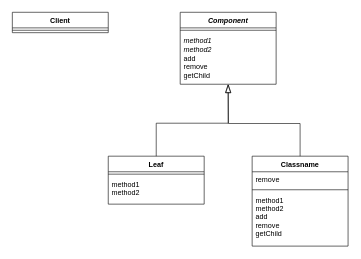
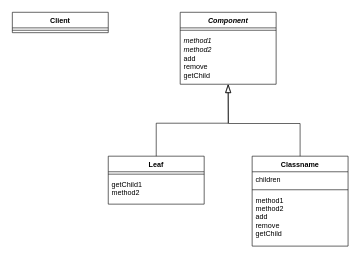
  <mxCell id="0" />
  <mxCell id="1" parent="0" />
  <mxCell id="2" value="Component" style="swimlane;fontStyle=3;align=center;verticalAlign=top;childLayout=stackLayout;horizontal=1;startSize=26;horizontalStack=0;resizeParent=1;resizeParentMax=0;resizeLast=0;collapsible=1;marginBottom=0;fillColor=none;" vertex="1" parent="1"><mxGeometry x="300" y="20" width="160" height="120" as="geometry" /></mxCell>
  <mxCell id="3" value="" style="line;strokeWidth=1;fillColor=none;align=left;verticalAlign=middle;spacingTop=-1;spacingLeft=3;spacingRight=3;rotatable=0;labelPosition=right;points=[];portConstraint=eastwest;" vertex="1" parent="2"><mxGeometry y="26" width="160" height="8" as="geometry" /></mxCell>
  <mxCell id="4" value="&lt;i&gt;method1&lt;br&gt;method2&lt;/i&gt;&lt;br&gt;add&lt;br&gt;remove&lt;br&gt;getChild" style="text;strokeColor=none;fillColor=none;align=left;verticalAlign=top;spacingLeft=4;spacingRight=4;overflow=hidden;rotatable=0;points=[[0,0.5],[1,0.5]];portConstraint=eastwest;html=1;" vertex="1" parent="2"><mxGeometry y="34" width="160" height="86" as="geometry" /></mxCell>
  <mxCell id="5" style="edgeStyle=orthogonalEdgeStyle;rounded=0;orthogonalLoop=1;jettySize=auto;html=1;exitX=0.5;exitY=0;exitDx=0;exitDy=0;entryX=0.5;entryY=1;entryDx=0;entryDy=0;entryPerimeter=0;startArrow=none;startFill=0;startSize=12;endArrow=blockThin;endFill=0;endSize=12;" edge="1" parent="1" source="6" target="4"><mxGeometry relative="1" as="geometry" /></mxCell>
  <mxCell id="6" value="Leaf" style="swimlane;fontStyle=1;align=center;verticalAlign=top;childLayout=stackLayout;horizontal=1;startSize=26;horizontalStack=0;resizeParent=1;resizeParentMax=0;resizeLast=0;collapsible=1;marginBottom=0;fillColor=none;" vertex="1" parent="1"><mxGeometry x="180" y="260" width="160" height="80" as="geometry" /></mxCell>
  <mxCell id="7" value="" style="line;strokeWidth=1;fillColor=none;align=left;verticalAlign=middle;spacingTop=-1;spacingLeft=3;spacingRight=3;rotatable=0;labelPosition=right;points=[];portConstraint=eastwest;" vertex="1" parent="6"><mxGeometry y="26" width="160" height="8" as="geometry" /></mxCell>
- <mxCell id="8" value="method1&#10;method2" style="text;strokeColor=none;fillColor=none;align=left;verticalAlign=top;spacingLeft=4;spacingRight=4;overflow=hidden;rotatable=0;points=[[0,0.5],[1,0.5]];portConstraint=eastwest;" vertex="1" parent="6"><mxGeometry y="34" width="160" height="46" as="geometry" /></mxCell>
+ <mxCell id="8" value="getChild1&#10;method2" style="text;strokeColor=none;fillColor=none;align=left;verticalAlign=top;spacingLeft=4;spacingRight=4;overflow=hidden;rotatable=0;points=[[0,0.5],[1,0.5]];portConstraint=eastwest;" vertex="1" parent="6"><mxGeometry y="34" width="160" height="46" as="geometry" /></mxCell>
  <mxCell id="9" style="edgeStyle=orthogonalEdgeStyle;rounded=0;orthogonalLoop=1;jettySize=auto;html=1;exitX=0.5;exitY=0;exitDx=0;exitDy=0;startArrow=none;startFill=0;startSize=12;endArrow=blockThin;endFill=0;endSize=12;" edge="1" parent="1" source="10"><mxGeometry relative="1" as="geometry"><mxPoint x="380" y="140" as="targetPoint" /></mxGeometry></mxCell>
  <mxCell id="10" value="Classname" style="swimlane;fontStyle=1;align=center;verticalAlign=top;childLayout=stackLayout;horizontal=1;startSize=26;horizontalStack=0;resizeParent=1;resizeParentMax=0;resizeLast=0;collapsible=1;marginBottom=0;fillColor=none;" vertex="1" parent="1"><mxGeometry x="420" y="260" width="160" height="150" as="geometry" /></mxCell>
- <mxCell id="11" value="remove" style="text;strokeColor=none;fillColor=none;align=left;verticalAlign=top;spacingLeft=4;spacingRight=4;overflow=hidden;rotatable=0;points=[[0,0.5],[1,0.5]];portConstraint=eastwest;" vertex="1" parent="10"><mxGeometry y="26" width="160" height="26" as="geometry" /></mxCell>
+ <mxCell id="11" value="children" style="text;strokeColor=none;fillColor=none;align=left;verticalAlign=top;spacingLeft=4;spacingRight=4;overflow=hidden;rotatable=0;points=[[0,0.5],[1,0.5]];portConstraint=eastwest;" vertex="1" parent="10"><mxGeometry y="26" width="160" height="26" as="geometry" /></mxCell>
  <mxCell id="12" value="" style="line;strokeWidth=1;fillColor=none;align=left;verticalAlign=middle;spacingTop=-1;spacingLeft=3;spacingRight=3;rotatable=0;labelPosition=right;points=[];portConstraint=eastwest;" vertex="1" parent="10"><mxGeometry y="52" width="160" height="8" as="geometry" /></mxCell>
  <mxCell id="13" value="method1&#10;method2&#10;add&#10;remove&#10;getChild" style="text;strokeColor=none;fillColor=none;align=left;verticalAlign=top;spacingLeft=4;spacingRight=4;overflow=hidden;rotatable=0;points=[[0,0.5],[1,0.5]];portConstraint=eastwest;" vertex="1" parent="10"><mxGeometry y="60" width="160" height="90" as="geometry" /></mxCell>
  <mxCell id="14" value="Client" style="swimlane;fontStyle=1;align=center;verticalAlign=top;childLayout=stackLayout;horizontal=1;startSize=26;horizontalStack=0;resizeParent=1;resizeParentMax=0;resizeLast=0;collapsible=1;marginBottom=0;fillColor=none;" vertex="1" parent="1"><mxGeometry x="20" y="20" width="160" height="34" as="geometry" /></mxCell>
  <mxCell id="15" value="" style="line;strokeWidth=1;fillColor=none;align=left;verticalAlign=middle;spacingTop=-1;spacingLeft=3;spacingRight=3;rotatable=0;labelPosition=right;points=[];portConstraint=eastwest;" vertex="1" parent="14"><mxGeometry y="26" width="160" height="8" as="geometry" /></mxCell>
